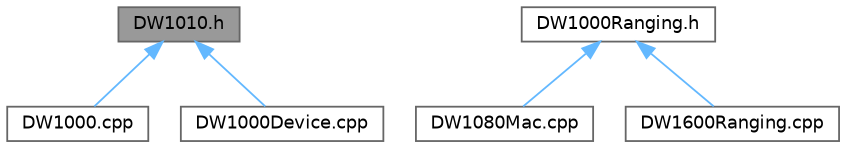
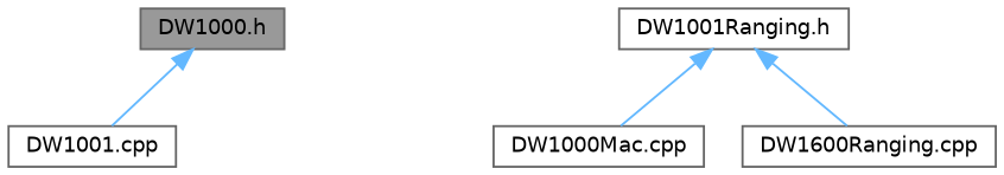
  digraph {
    node [color=grey40 fillcolor=white fontname=Helvetica fontsize=10 shape=box style=filled]
    edge [color=steelblue1 dir=back fontname=Helvetica fontsize=10 labelfontname=Helvetica labelfontsize=10 style=solid]
-   n1 [color=gray40 fillcolor=grey60 fontcolor=black height=0.2 label="DW1010.h" width=0.4]
-   n2 [height=0.2 label="DW1000.cpp" width=0.4]
-   n3 [height=0.2 label="DW1000Device.cpp" width=0.4]
-   n4 [height=0.2 label="DW1000Ranging.h" width=0.4]
-   n5 [height=0.2 label="DW1080Mac.cpp" width=0.4]
+   n1 [color=gray40 fillcolor=grey60 fontcolor=black height=0.2 label="DW1000.h" width=0.4]
+   n2 [height=0.2 label="DW1001.cpp" width=0.4]
+   n4 [height=0.2 label="DW1001Ranging.h" width=0.4]
+   n5 [height=0.2 label="DW1000Mac.cpp" width=0.4]
    n6 [height=0.2 label="DW1600Ranging.cpp" width=0.4]
    n1 -> n2
-   n1 -> n3
    n4 -> n5
    n4 -> n6
  }
